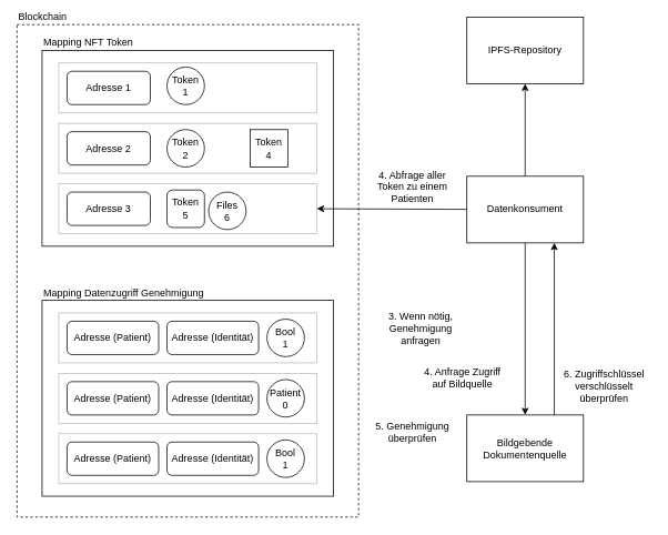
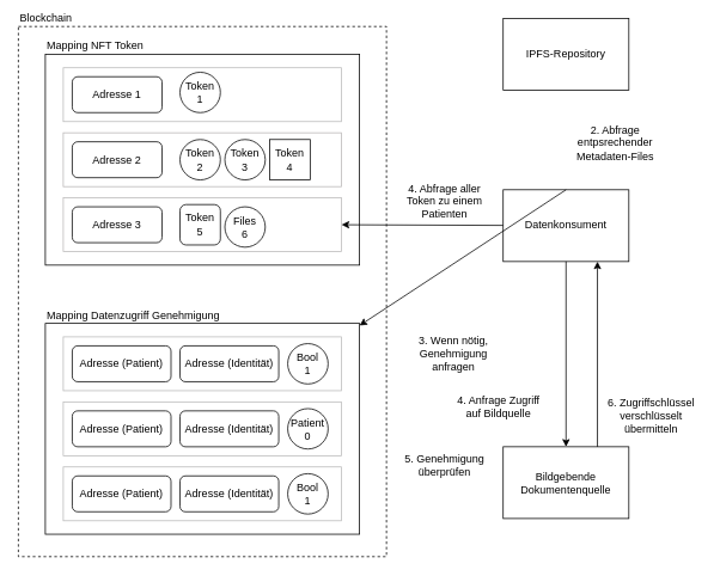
  <mxCell id="0" />
  <mxCell id="1" parent="0" />
  <mxCell id="2" style="edgeStyle=none;html=1;" parent="1" source="5" edge="1"><mxGeometry relative="1" as="geometry"><mxPoint x="380" y="250" as="targetPoint" /></mxGeometry></mxCell>
- <mxCell id="3" style="edgeStyle=none;html=1;exitX=0.5;exitY=0;exitDx=0;exitDy=0;entryX=0.5;entryY=1;entryDx=0;entryDy=0;" parent="1" source="5" target="33" edge="1"><mxGeometry relative="1" as="geometry" /></mxCell>
+ <mxCell id="3" style="edgeStyle=none;html=1;exitX=0.5;exitY=0;exitDx=0;exitDy=0;" parent="1" source="5" target="8" edge="1"><mxGeometry relative="1" as="geometry" /></mxCell>
  <mxCell id="4" style="edgeStyle=none;html=1;exitX=0.5;exitY=1;exitDx=0;exitDy=0;" parent="1" source="5" target="37" edge="1"><mxGeometry relative="1" as="geometry" /></mxCell>
  <mxCell id="5" value="Datenkonsument" style="rounded=0;whiteSpace=wrap;html=1;fillColor=none;" parent="1" vertex="1"><mxGeometry x="560" y="211" width="140" height="80" as="geometry" /></mxCell>
  <mxCell id="6" value="4. Abfrage aller Token zu einem Patienten" style="text;html=1;strokeColor=none;fillColor=none;align=center;verticalAlign=middle;whiteSpace=wrap;rounded=0;" parent="1" vertex="1"><mxGeometry x="440" y="202.5" width="110" height="42.5" as="geometry" /></mxCell>
  <mxCell id="7" value="Mapping NFT Token" style="rounded=0;whiteSpace=wrap;html=1;fillColor=none;verticalAlign=bottom;labelPosition=center;verticalLabelPosition=top;align=left;" parent="1" vertex="1"><mxGeometry x="50" y="60" width="350" height="235" as="geometry" /></mxCell>
  <mxCell id="8" value="Mapping Datenzugriff Genehmigung" style="rounded=0;whiteSpace=wrap;html=1;fillColor=none;verticalAlign=bottom;labelPosition=center;verticalLabelPosition=top;align=left;" parent="1" vertex="1"><mxGeometry x="50" y="360" width="350" height="235" as="geometry" /></mxCell>
  <mxCell id="9" value="" style="rounded=0;whiteSpace=wrap;html=1;fillColor=none;verticalAlign=bottom;labelPosition=center;verticalLabelPosition=top;align=left;strokeColor=#bababa;" parent="1" vertex="1"><mxGeometry x="70" y="375" width="310" height="60" as="geometry" /></mxCell>
  <mxCell id="10" value="Adresse (Patient)" style="rounded=1;whiteSpace=wrap;html=1;fillColor=none;" parent="1" vertex="1"><mxGeometry x="80" y="385" width="110" height="40" as="geometry" /></mxCell>
  <mxCell id="11" value="Adresse (Identität)" style="rounded=1;whiteSpace=wrap;html=1;fillColor=none;" parent="1" vertex="1"><mxGeometry x="200" y="385" width="110" height="40" as="geometry" /></mxCell>
  <mxCell id="12" value="Bool&lt;br&gt;1" style="ellipse;whiteSpace=wrap;html=1;aspect=fixed;fillColor=none;" parent="1" vertex="1"><mxGeometry x="320" y="382.5" width="45" height="45" as="geometry" /></mxCell>
  <mxCell id="13" value="" style="rounded=0;whiteSpace=wrap;html=1;fillColor=none;verticalAlign=bottom;labelPosition=center;verticalLabelPosition=top;align=left;strokeColor=#bababa;" parent="1" vertex="1"><mxGeometry x="70" y="447.5" width="310" height="60" as="geometry" /></mxCell>
  <mxCell id="14" value="Adresse (Patient)" style="rounded=1;whiteSpace=wrap;html=1;fillColor=none;" parent="1" vertex="1"><mxGeometry x="80" y="457.5" width="110" height="40" as="geometry" /></mxCell>
  <mxCell id="15" value="Adresse (Identität)" style="rounded=1;whiteSpace=wrap;html=1;fillColor=none;" parent="1" vertex="1"><mxGeometry x="200" y="457.5" width="110" height="40" as="geometry" /></mxCell>
  <mxCell id="16" value="Patient&lt;br&gt;0" style="ellipse;whiteSpace=wrap;html=1;aspect=fixed;fillColor=none;" parent="1" vertex="1"><mxGeometry x="320" y="455" width="45" height="45" as="geometry" /></mxCell>
  <mxCell id="17" value="" style="rounded=0;whiteSpace=wrap;html=1;fillColor=none;verticalAlign=bottom;labelPosition=center;verticalLabelPosition=top;align=left;strokeColor=#bababa;" parent="1" vertex="1"><mxGeometry x="70" y="520" width="310" height="60" as="geometry" /></mxCell>
  <mxCell id="18" value="Adresse (Patient)" style="rounded=1;whiteSpace=wrap;html=1;fillColor=none;" parent="1" vertex="1"><mxGeometry x="80" y="530" width="110" height="40" as="geometry" /></mxCell>
  <mxCell id="19" value="Adresse (Identität)" style="rounded=1;whiteSpace=wrap;html=1;fillColor=none;" parent="1" vertex="1"><mxGeometry x="200" y="530" width="110" height="40" as="geometry" /></mxCell>
  <mxCell id="20" value="Bool&lt;br&gt;1" style="ellipse;whiteSpace=wrap;html=1;aspect=fixed;fillColor=none;" parent="1" vertex="1"><mxGeometry x="320" y="527.5" width="45" height="45" as="geometry" /></mxCell>
  <mxCell id="21" value="" style="rounded=0;whiteSpace=wrap;html=1;fillColor=none;verticalAlign=bottom;labelPosition=center;verticalLabelPosition=top;align=left;strokeColor=#bababa;" parent="1" vertex="1"><mxGeometry x="70" y="75" width="310" height="60" as="geometry" /></mxCell>
  <mxCell id="22" value="Adresse 1" style="rounded=1;whiteSpace=wrap;html=1;fillColor=none;" parent="1" vertex="1"><mxGeometry x="80" y="85" width="100" height="40" as="geometry" /></mxCell>
  <mxCell id="23" value="Adresse 2" style="rounded=1;whiteSpace=wrap;html=1;fillColor=none;" parent="1" vertex="1"><mxGeometry x="80" y="157.5" width="100" height="40" as="geometry" /></mxCell>
  <mxCell id="24" value="Adresse 3" style="rounded=1;whiteSpace=wrap;html=1;fillColor=none;" parent="1" vertex="1"><mxGeometry x="80" y="230" width="100" height="40" as="geometry" /></mxCell>
  <mxCell id="25" value="Token&lt;br&gt;1" style="ellipse;whiteSpace=wrap;html=1;aspect=fixed;fillColor=none;" parent="1" vertex="1"><mxGeometry x="200" y="80" width="45" height="45" as="geometry" /></mxCell>
  <mxCell id="26" value="Token&lt;br&gt;2" style="ellipse;whiteSpace=wrap;html=1;aspect=fixed;fillColor=none;" parent="1" vertex="1"><mxGeometry x="200" y="155" width="45" height="45" as="geometry" /></mxCell>
+ <mxCell id="27" value="Token&lt;br&gt;3" style="ellipse;whiteSpace=wrap;html=1;aspect=fixed;fillColor=none;" parent="1" vertex="1"><mxGeometry x="250" y="155" width="45" height="45" as="geometry" /></mxCell>
  <mxCell id="28" value="Token&lt;br&gt;4" style="whiteSpace=wrap;html=1;aspect=fixed;fillColor=none;rounded=0;" parent="1" vertex="1"><mxGeometry x="300" y="155" width="45" height="45" as="geometry" /></mxCell>
  <mxCell id="29" value="Token&lt;br&gt;5" style="whiteSpace=wrap;html=1;aspect=fixed;fillColor=none;rounded=1;" parent="1" vertex="1"><mxGeometry x="200" y="227.5" width="45" height="45" as="geometry" /></mxCell>
  <mxCell id="30" value="Files&lt;br&gt;6" style="ellipse;whiteSpace=wrap;html=1;aspect=fixed;fillColor=none;" parent="1" vertex="1"><mxGeometry x="250" y="230" width="45" height="45" as="geometry" /></mxCell>
  <mxCell id="31" value="" style="rounded=0;whiteSpace=wrap;html=1;fillColor=none;verticalAlign=bottom;labelPosition=center;verticalLabelPosition=top;align=left;strokeColor=#b9b6b6;" parent="1" vertex="1"><mxGeometry x="70" y="147.5" width="310" height="60" as="geometry" /></mxCell>
  <mxCell id="32" value="" style="rounded=0;whiteSpace=wrap;html=1;fillColor=none;verticalAlign=bottom;labelPosition=center;verticalLabelPosition=top;align=left;strokeColor=#bbb9b9;" parent="1" vertex="1"><mxGeometry x="70" y="220" width="310" height="60" as="geometry" /></mxCell>
  <mxCell id="33" value="IPFS-Repository" style="rounded=0;whiteSpace=wrap;html=1;fillColor=none;" parent="1" vertex="1"><mxGeometry x="560" y="20" width="140" height="80" as="geometry" /></mxCell>
+ <mxCell id="34" value="2. Abfrage entpsrechender Metadaten-Files" style="text;html=1;strokeColor=none;fillColor=none;align=center;verticalAlign=middle;whiteSpace=wrap;rounded=0;" parent="1" vertex="1"><mxGeometry x="630" y="143.5" width="110" height="30" as="geometry" /></mxCell>
  <mxCell id="35" value="3. Wenn nötig, Genehmigung anfragen" style="text;html=1;strokeColor=none;fillColor=none;align=center;verticalAlign=middle;whiteSpace=wrap;rounded=0;" parent="1" vertex="1"><mxGeometry x="450" y="371" width="110" height="45" as="geometry" /></mxCell>
  <mxCell id="36" style="edgeStyle=none;html=1;exitX=0.75;exitY=0;exitDx=0;exitDy=0;entryX=0.75;entryY=1;entryDx=0;entryDy=0;" parent="1" source="37" target="5" edge="1"><mxGeometry relative="1" as="geometry" /></mxCell>
  <mxCell id="37" value="Bildgebende Dokumentenquelle" style="rounded=0;whiteSpace=wrap;html=1;fillColor=none;" parent="1" vertex="1"><mxGeometry x="560" y="497.5" width="140" height="80" as="geometry" /></mxCell>
  <mxCell id="38" value="4. Anfrage Zugriff auf Bildquelle" style="text;html=1;strokeColor=none;fillColor=none;align=center;verticalAlign=middle;whiteSpace=wrap;rounded=0;" parent="1" vertex="1"><mxGeometry x="500" y="437.5" width="110" height="30" as="geometry" /></mxCell>
  <mxCell id="39" value="5. Genehmigung überprüfen" style="text;html=1;strokeColor=none;fillColor=none;align=center;verticalAlign=middle;whiteSpace=wrap;rounded=0;" parent="1" vertex="1"><mxGeometry x="440" y="502.5" width="110" height="30" as="geometry" /></mxCell>
- <mxCell id="40" value="6. Zugriffschlüssel verschlüsselt überprüfen" style="text;html=1;strokeColor=none;fillColor=none;align=center;verticalAlign=middle;whiteSpace=wrap;rounded=0;" parent="1" vertex="1"><mxGeometry x="670" y="447.5" width="110" height="30" as="geometry" /></mxCell>
+ <mxCell id="40" value="6. Zugriffschlüssel verschlüsselt übermitteln" style="text;html=1;strokeColor=none;fillColor=none;align=center;verticalAlign=middle;whiteSpace=wrap;rounded=0;" parent="1" vertex="1"><mxGeometry x="670" y="447.5" width="110" height="30" as="geometry" /></mxCell>
  <mxCell id="41" value="Blockchain" style="rounded=0;whiteSpace=wrap;html=1;fillColor=none;align=left;verticalAlign=bottom;labelPosition=center;verticalLabelPosition=top;dashed=1;" vertex="1" parent="1"><mxGeometry x="20" y="29" width="410" height="591" as="geometry" /></mxCell>
